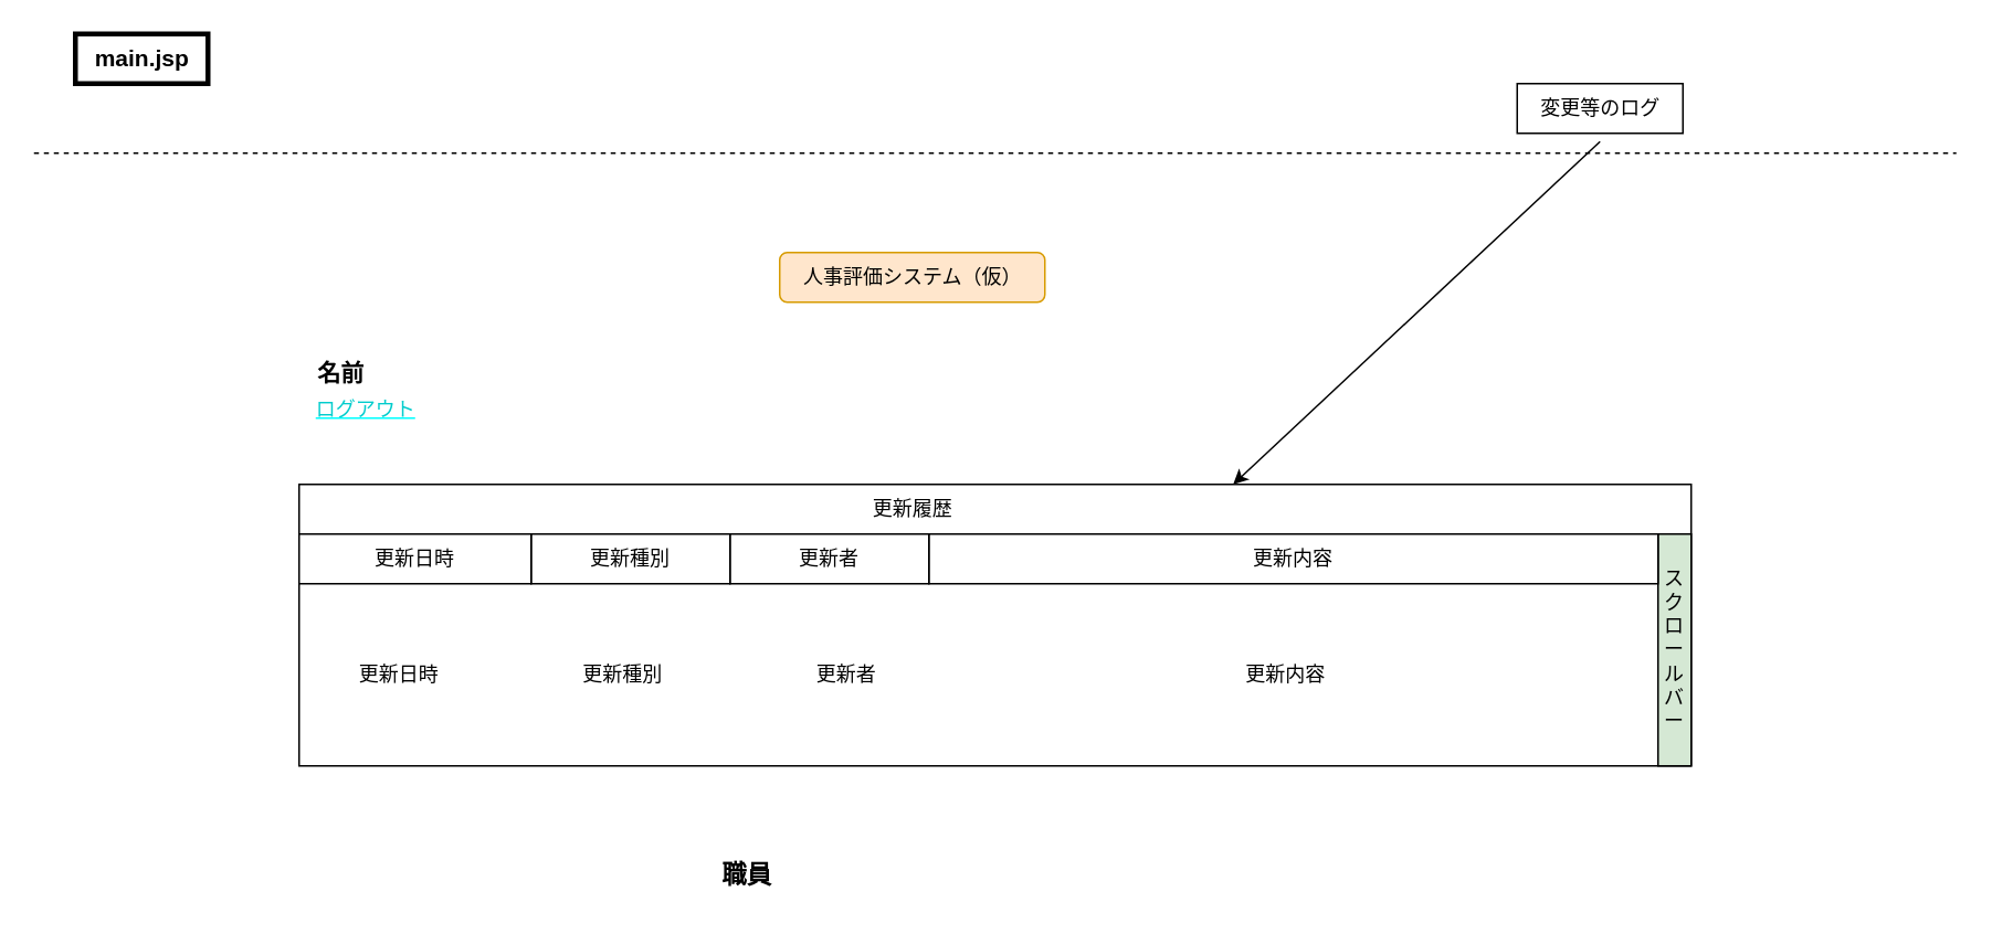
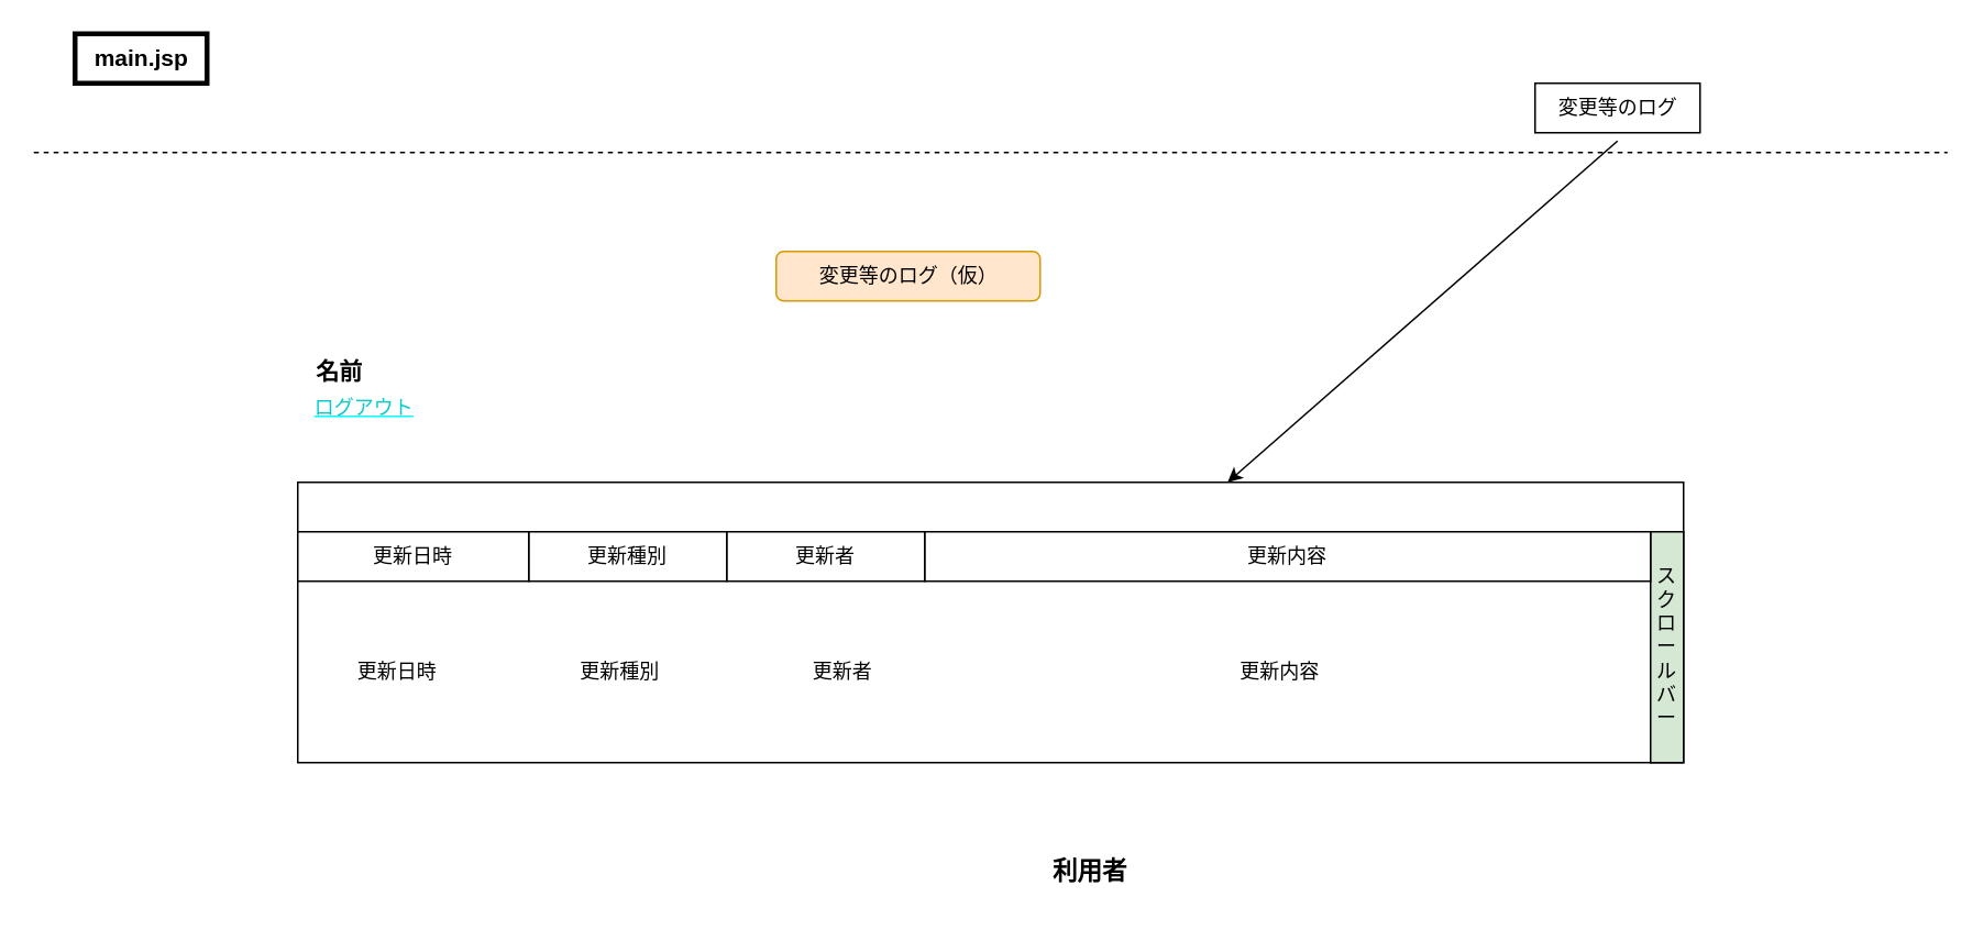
  <mxCell id="0" />
  <mxCell id="1" parent="0" />
  <mxCell id="2" value="&lt;b&gt;&lt;font style=&quot;font-size: 14px;&quot;&gt;main.jsp&lt;/font&gt;&lt;/b&gt;" style="text;html=1;align=center;verticalAlign=middle;resizable=0;points=[];autosize=1;strokeColor=default;fillColor=none;strokeWidth=3;" parent="1" vertex="1"><mxGeometry x="45" y="20" width="80" height="30" as="geometry" /></mxCell>
  <mxCell id="3" value="" style="endArrow=none;dashed=1;html=1;" parent="1" edge="1"><mxGeometry width="50" height="50" relative="1" as="geometry"><mxPoint y="92" as="sourcePoint" x="20" /><mxPoint x="1180" y="92" as="targetPoint" /></mxGeometry></mxCell>
- <mxCell id="4" value="人事評価システム（仮）" style="text;html=1;align=center;verticalAlign=middle;resizable=0;points=[];autosize=1;strokeColor=#d79b00;fillColor=#ffe6cc;labelBackgroundColor=none;rounded=1;" parent="1" vertex="1"><mxGeometry x="470" y="152" width="160" height="30" as="geometry" /></mxCell>
+ <mxCell id="4" value="変更等のログ（仮）" style="text;html=1;align=center;verticalAlign=middle;resizable=0;points=[];autosize=1;strokeColor=#d79b00;fillColor=#ffe6cc;labelBackgroundColor=none;rounded=1;" parent="1" vertex="1"><mxGeometry x="470" y="152" width="160" height="30" as="geometry" /></mxCell>
  <mxCell id="5" value="&lt;b&gt;&lt;font style=&quot;font-size: 14px;&quot;&gt;名前&lt;/font&gt;&lt;/b&gt;" style="text;html=1;align=center;verticalAlign=middle;resizable=0;points=[];autosize=1;strokeColor=none;fillColor=none;" vertex="1" parent="1"><mxGeometry x="180" y="210" width="50" height="30" as="geometry" /></mxCell>
  <mxCell id="6" value="" style="rounded=0;whiteSpace=wrap;html=1;" vertex="1" parent="1"><mxGeometry x="180" y="292" width="840" height="170" as="geometry" /></mxCell>
- <mxCell id="7" value="変更等のログ" style="text;html=1;align=center;verticalAlign=middle;resizable=0;points=[];autosize=1;strokeColor=default;fillColor=none;" vertex="1" parent="1"><mxGeometry x="915" y="50" width="100" height="30" as="geometry" /></mxCell>
+ <mxCell id="7" value="変更等のログ" style="text;html=1;align=center;verticalAlign=middle;resizable=0;points=[];autosize=1;strokeColor=default;fillColor=none;" vertex="1" parent="1"><mxGeometry x="930" y="50" width="100" height="30" as="geometry" /></mxCell>
  <mxCell id="8" value="" style="endArrow=classic;html=1;entryX=0.671;entryY=0;entryDx=0;entryDy=0;entryPerimeter=0;exitX=0.5;exitY=1.167;exitDx=0;exitDy=0;exitPerimeter=0;" edge="1" parent="1" source="7" target="6"><mxGeometry width="50" height="50" relative="1" as="geometry"><mxPoint x="580" y="442" as="sourcePoint" /><mxPoint x="630" y="392" as="targetPoint" /></mxGeometry></mxCell>
- <mxCell id="9" value="更新履歴" style="text;html=1;align=center;verticalAlign=middle;resizable=0;points=[];autosize=1;strokeColor=none;fillColor=none;" vertex="1" parent="1"><mxGeometry x="515" y="292" width="70" height="30" as="geometry" /></mxCell>
  <mxCell id="10" value="更新日時" style="text;html=1;align=center;verticalAlign=middle;resizable=0;points=[];autosize=1;strokeColor=none;fillColor=none;" vertex="1" parent="1"><mxGeometry x="205" y="392" width="70" height="30" as="geometry" /></mxCell>
  <mxCell id="11" value="更新種別" style="text;html=1;align=center;verticalAlign=middle;resizable=0;points=[];autosize=1;strokeColor=none;fillColor=none;" vertex="1" parent="1"><mxGeometry x="340" y="392" width="70" height="30" as="geometry" /></mxCell>
  <mxCell id="12" value="更新者" style="text;html=1;align=center;verticalAlign=middle;resizable=0;points=[];autosize=1;strokeColor=none;fillColor=none;" vertex="1" parent="1"><mxGeometry x="480" y="392" width="60" height="30" as="geometry" /></mxCell>
  <mxCell id="13" value="スクロールバー" style="rounded=0;whiteSpace=wrap;html=1;fillColor=#d5e8d4;" vertex="1" parent="1"><mxGeometry x="1000" y="322" width="20" height="140" as="geometry" /></mxCell>
  <mxCell id="14" value="更新内容" style="text;html=1;align=center;verticalAlign=middle;resizable=0;points=[];autosize=1;strokeColor=none;fillColor=none;" vertex="1" parent="1"><mxGeometry x="740" y="392" width="70" height="30" as="geometry" /></mxCell>
  <mxCell id="15" value="更新内容" style="rounded=0;whiteSpace=wrap;html=1;" vertex="1" parent="1"><mxGeometry x="560" y="322" width="440" height="30" as="geometry" /></mxCell>
  <mxCell id="16" value="更新者" style="rounded=0;whiteSpace=wrap;html=1;" vertex="1" parent="1"><mxGeometry x="440" y="322" width="120" height="30" as="geometry" /></mxCell>
  <mxCell id="17" value="更新種別" style="rounded=0;whiteSpace=wrap;html=1;" vertex="1" parent="1"><mxGeometry x="320" y="322" width="120" height="30" as="geometry" /></mxCell>
  <mxCell id="18" value="更新日時" style="rounded=0;whiteSpace=wrap;html=1;" vertex="1" parent="1"><mxGeometry x="180" y="322" width="140" height="30" as="geometry" /></mxCell>
  <mxCell id="19" value="&lt;u&gt;&lt;font style=&quot;color: rgb(0, 204, 204);&quot;&gt;ログアウト&lt;/font&gt;&lt;/u&gt;" style="text;html=1;align=center;verticalAlign=middle;resizable=0;points=[];autosize=1;fontColor=#00FFFF;" vertex="1" parent="1"><mxGeometry x="180" y="232" width="80" height="30" as="geometry" /></mxCell>
- <mxCell id="20" value="&lt;font style=&quot;font-size: 15px;&quot;&gt;&lt;b&gt;職員&lt;/b&gt;&lt;/font&gt;" style="text;html=1;align=center;verticalAlign=middle;resizable=0;points=[];autosize=1;strokeColor=none;fillColor=none;" vertex="1" parent="1"><mxGeometry x="425" y="512" width="50" height="30" as="geometry" /></mxCell>
+ <mxCell id="21" value="&lt;span style=&quot;font-size: 15px;&quot;&gt;&lt;b&gt;利用者&lt;/b&gt;&lt;/span&gt;" style="text;html=1;align=center;verticalAlign=middle;resizable=0;points=[];autosize=1;strokeColor=none;fillColor=none;" vertex="1" parent="1"><mxGeometry x="625" y="512" width="70" height="30" as="geometry" /></mxCell>
